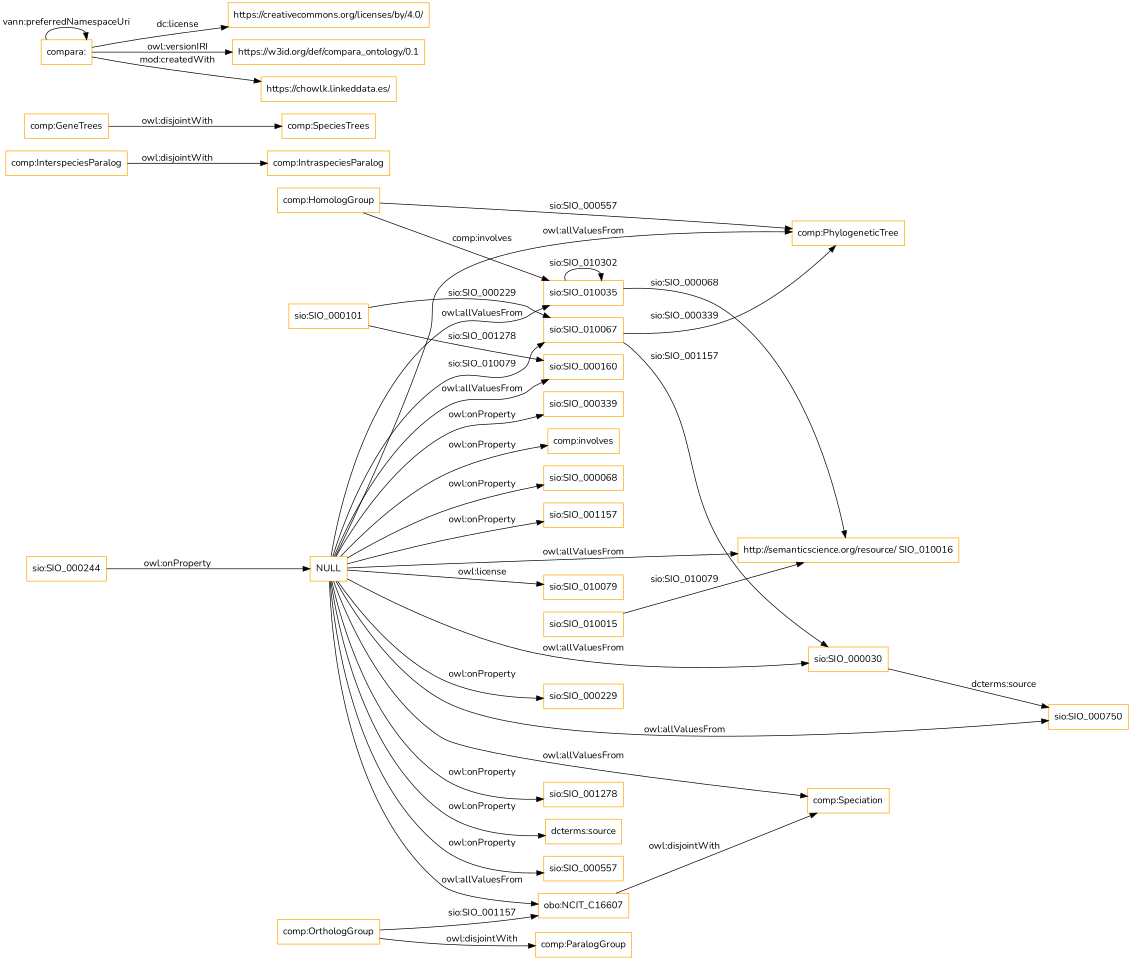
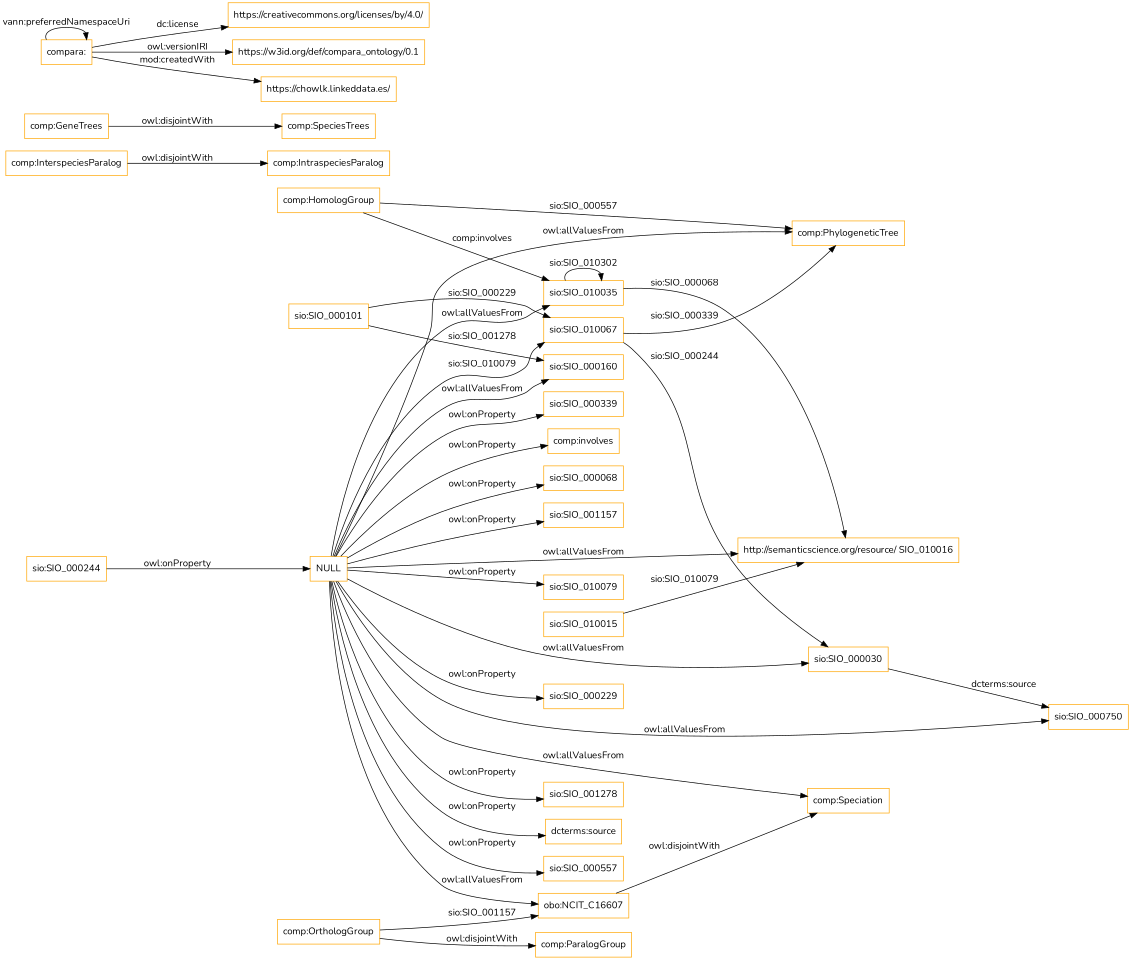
  digraph {
    fontname=Nunito
    rankdir=LR
    node [color=orange fontname=Nunito shape=rectangle]
    edge [fontname=Nunito]
    "sio:SIO_000030"
    "sio:SIO_000750"
    "sio:SIO_010067"
    "comp:PhylogeneticTree"
    "comp:InterspeciesParalog"
    "comp:IntraspeciesParalog"
    "sio:SIO_000101"
    "sio:SIO_000160"
    "sio:SIO_010015"
    "http://semanticscience.org/resource/ SIO_010016"
    "comp:GeneTrees"
    "comp:SpeciesTrees"
    "obo:NCIT_C16607"
    "comp:Speciation"
    "comp:OrthologGroup"
    "comp:ParalogGroup"
    "sio:SIO_010035"
    "comp:HomologGroup"
    "compara:"
    "https://creativecommons.org/licenses/by/4.0/"
    "https://w3id.org/def/compara_ontology/0.1"
    "https://chowlk.linkeddata.es/"
    NULL
    "sio:SIO_000229"
    "sio:SIO_001278"
    "dcterms:source"
    "sio:SIO_000557"
    "sio:SIO_000339"
    "comp:involves"
    "sio:SIO_000068"
    "sio:SIO_001157"
    "sio:SIO_010079"
    "sio:SIO_000244"
    "sio:SIO_000030" -> "sio:SIO_000750" [label="dcterms:source"]
-   "sio:SIO_010067" -> "sio:SIO_000030" [label="sio:SIO_001157"]
+   "sio:SIO_010067" -> "sio:SIO_000030" [label="sio:SIO_000244"]
    "sio:SIO_010067" -> "comp:PhylogeneticTree" [label="sio:SIO_000339"]
    "comp:InterspeciesParalog" -> "comp:IntraspeciesParalog" [label="owl:disjointWith"]
    "sio:SIO_000101" -> "sio:SIO_010067" [label="sio:SIO_000229"]
    "sio:SIO_000101" -> "sio:SIO_000160" [label="sio:SIO_001278"]
    "sio:SIO_010015" -> "http://semanticscience.org/resource/ SIO_010016" [label="sio:SIO_010079"]
    "comp:GeneTrees" -> "comp:SpeciesTrees" [label="owl:disjointWith"]
    "obo:NCIT_C16607" -> "comp:Speciation" [label="owl:disjointWith"]
    "comp:OrthologGroup" -> "obo:NCIT_C16607" [label="sio:SIO_001157"]
    "comp:OrthologGroup" -> "comp:ParalogGroup" [label="owl:disjointWith"]
    "sio:SIO_010035" -> "http://semanticscience.org/resource/ SIO_010016" [label="sio:SIO_000068"]
    "sio:SIO_010035" -> "sio:SIO_010035" [label="sio:SIO_010302"]
    "comp:HomologGroup" -> "comp:PhylogeneticTree" [label="sio:SIO_000557"]
    "comp:HomologGroup" -> "sio:SIO_010035" [label="comp:involves"]
    "compara:" -> "compara:" [label="vann:preferredNamespaceUri"]
    "compara:" -> "https://creativecommons.org/licenses/by/4.0/" [label="dc:license"]
    "compara:" -> "https://w3id.org/def/compara_ontology/0.1" [label="owl:versionIRI"]
    "compara:" -> "https://chowlk.linkeddata.es/" [label="mod:createdWith"]
    NULL -> "sio:SIO_000030" [label="owl:allValuesFrom"]
    NULL -> "sio:SIO_000750" [label="owl:allValuesFrom"]
    NULL -> "sio:SIO_010067" [label="sio:SIO_010079"]
    NULL -> "comp:PhylogeneticTree" [label="owl:allValuesFrom"]
    NULL -> "sio:SIO_000160" [label="owl:allValuesFrom"]
    NULL -> "http://semanticscience.org/resource/ SIO_010016" [label="owl:allValuesFrom"]
    NULL -> "obo:NCIT_C16607" [label="owl:allValuesFrom"]
    NULL -> "comp:Speciation" [label="owl:allValuesFrom"]
    NULL -> "sio:SIO_010035" [label="owl:allValuesFrom"]
    NULL -> "sio:SIO_000229" [label="owl:onProperty"]
    NULL -> "sio:SIO_001278" [label="owl:onProperty"]
    NULL -> "dcterms:source" [label="owl:onProperty"]
    NULL -> "sio:SIO_000557" [label="owl:onProperty"]
    NULL -> "sio:SIO_000339" [label="owl:onProperty"]
    NULL -> "comp:involves" [label="owl:onProperty"]
    NULL -> "sio:SIO_000068" [label="owl:onProperty"]
    NULL -> "sio:SIO_001157" [label="owl:onProperty"]
-   NULL -> "sio:SIO_010079" [label="owl:license"]
+   NULL -> "sio:SIO_010079" [label="owl:onProperty"]
    "sio:SIO_000244" -> NULL [label="owl:onProperty"]
  }
